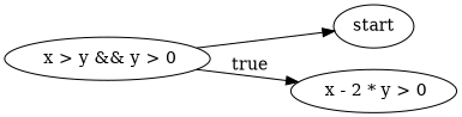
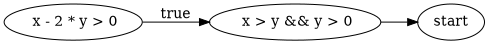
  digraph {
    rankdir=LR
    n1 [label=" x > y && y > 0"]
    start
    n3 [label=" x - 2 * y > 0"]
    n1 -> start
-   n1 -> n3 [label=true]
+   n3 -> n1 [label=true]
  }
